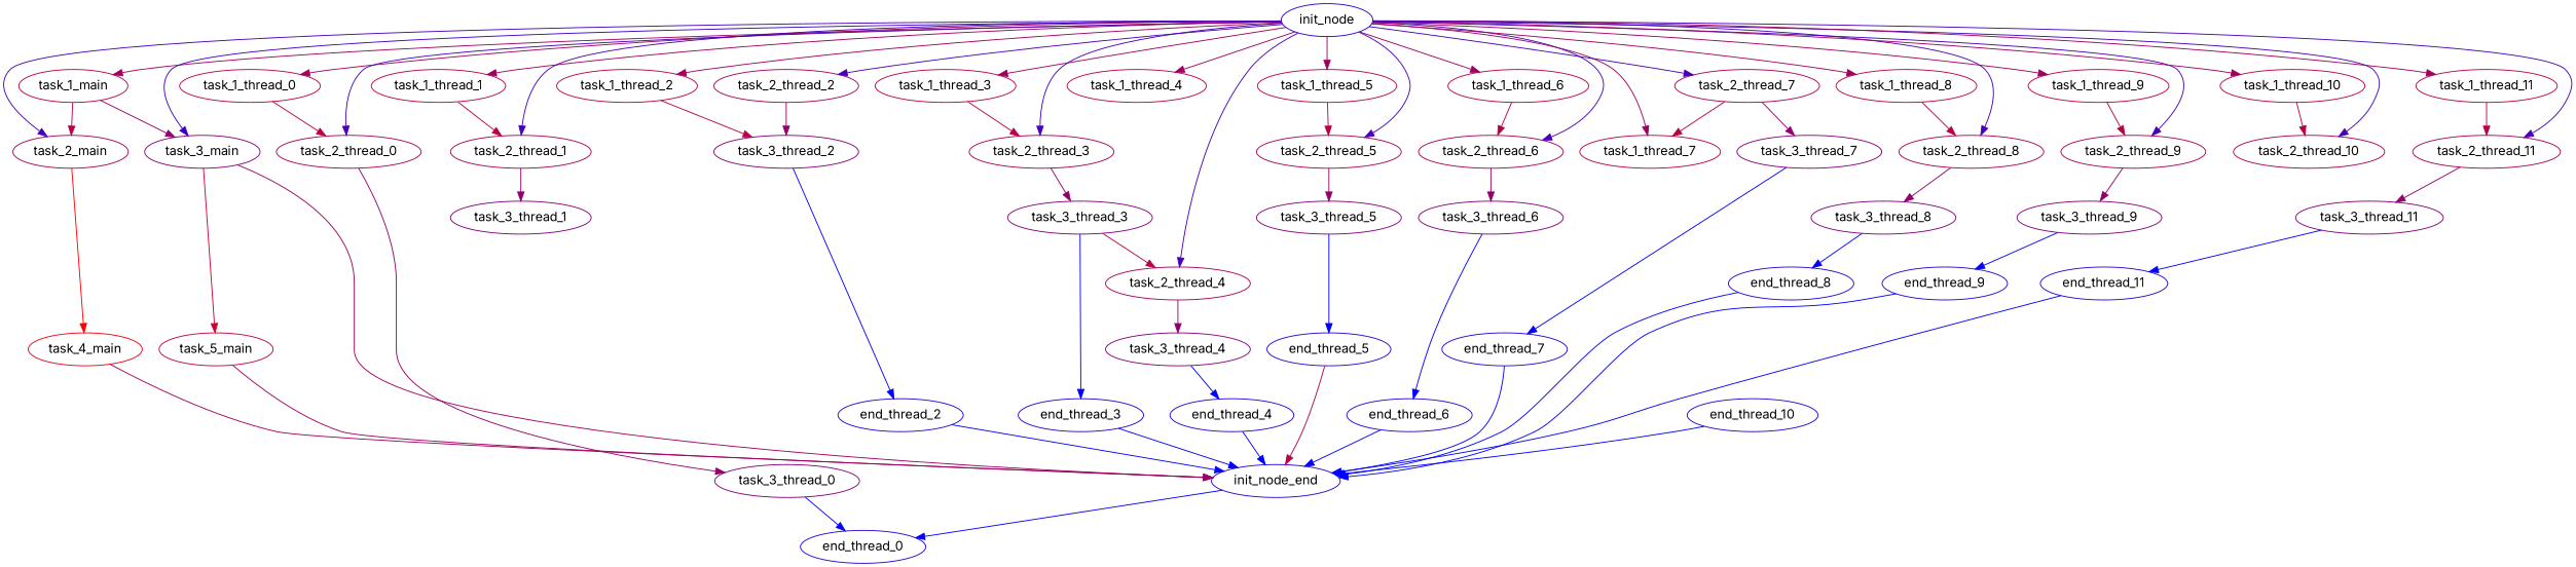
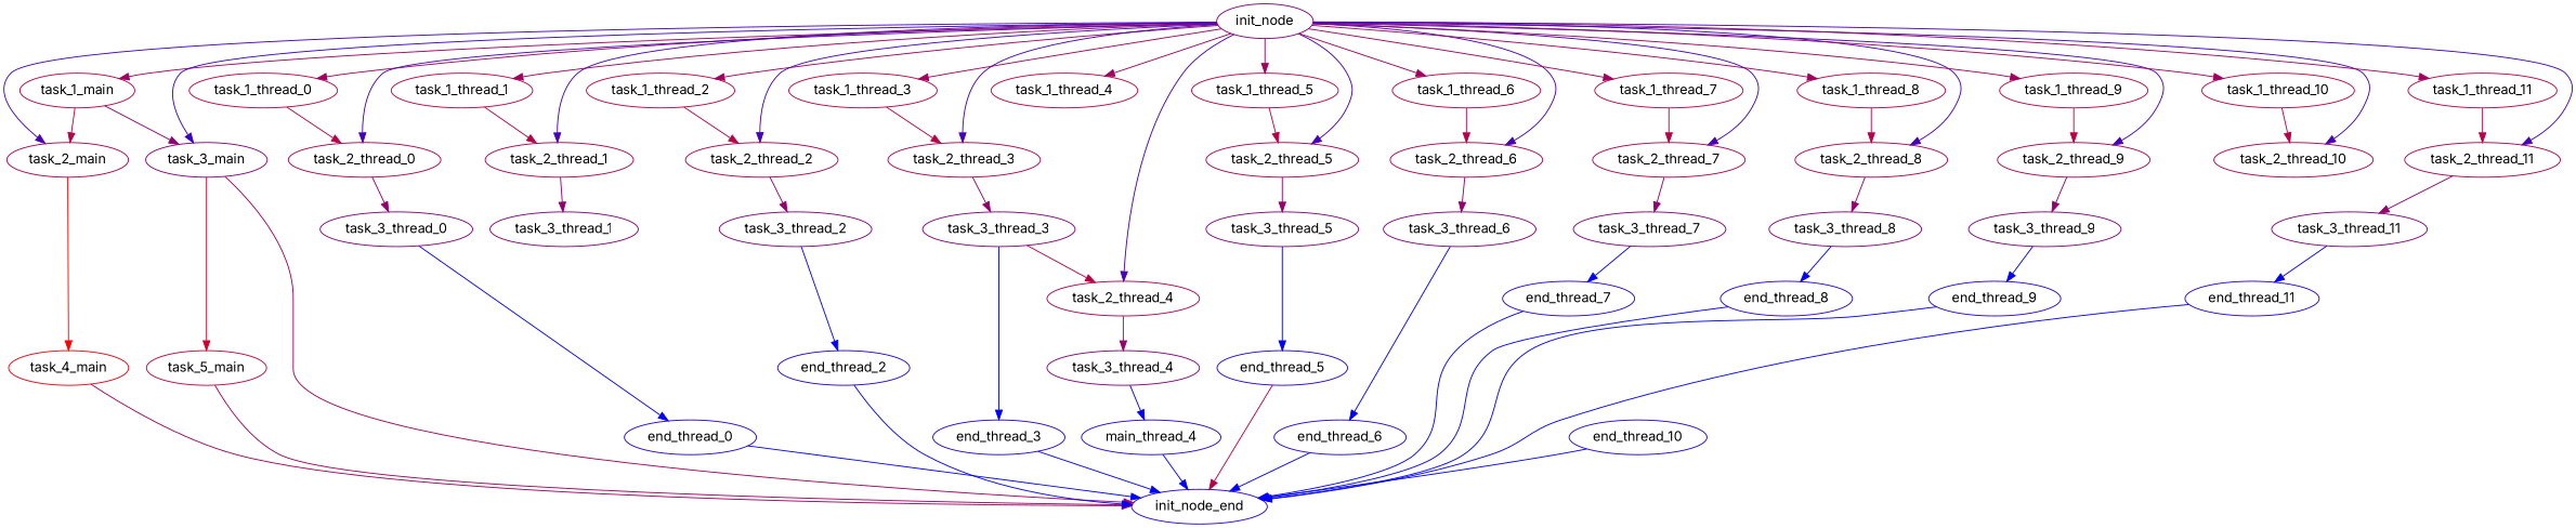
  digraph {
    fontname=Inter
    node [color="#BB0044" fontname=Inter]
    edge [color="#0000FF" fontname=Inter]
    task_1_main
-   init_node [color="#2900D6"]
+   init_node [color="#84007B"]
    task_2_main [color="#A90056"]
    task_3_main [color="#84007B"]
    task_1_thread_0
    task_2_thread_0 [color="#A90056"]
    task_1_thread_1
    task_2_thread_1 [color="#A90056"]
    task_1_thread_2
    task_2_thread_2 [color="#A90056"]
    task_1_thread_3
    task_2_thread_3 [color="#A90056"]
    task_1_thread_4
    task_2_thread_4 [color="#A90056"]
    task_1_thread_5
    task_2_thread_5 [color="#A90056"]
    task_1_thread_6
    task_2_thread_6 [color="#A90056"]
    task_1_thread_7
    task_2_thread_7 [color="#A90056"]
    task_1_thread_8
    task_2_thread_8 [color="#A90056"]
    task_1_thread_9
    task_2_thread_9 [color="#A90056"]
    task_1_thread_10
    task_2_thread_10 [color="#A90056"]
    task_1_thread_11
    task_2_thread_11 [color="#A90056"]
    task_4_main [color="#EF0010"]
    task_5_main [color="#C2003D"]
    init_node_end [color="#2900D6"]
    task_3_thread_0 [color="#84007B"]
    task_3_thread_1 [color="#84007B"]
    task_3_thread_2 [color="#84007B"]
    task_3_thread_3 [color="#84007B"]
    task_3_thread_4 [color="#84007B"]
    task_3_thread_5 [color="#84007B"]
    task_3_thread_6 [color="#84007B"]
    task_3_thread_7 [color="#84007B"]
    task_3_thread_8 [color="#84007B"]
    task_3_thread_9 [color="#84007B"]
    task_3_thread_11 [color="#84007B"]
    end_thread_0 [color="#2900D6"]
    end_thread_2 [color="#2900D6"]
    end_thread_3 [color="#2900D6"]
-   end_thread_4 [color="#2900D6"]
+   end_thread_4 [color="#2900D6" label=main_thread_4]
    end_thread_5 [color="#2900D6"]
    end_thread_6 [color="#2900D6"]
    end_thread_7 [color="#2900D6"]
    end_thread_8 [color="#2900D6"]
    end_thread_9 [color="#2900D6"]
    end_thread_10 [color="#2900D6"]
    end_thread_11 [color="#2900D6"]
    task_1_main -> task_2_main [color="#B80047"]
    task_1_main -> task_3_main [color="#92006D"]
    init_node -> task_1_main [color="#9F0060"]
    init_node -> task_2_main [color="#4600B9"]
    init_node -> task_3_main [color="#3A00C5"]
    init_node -> task_1_thread_0 [color="#9F0060"]
    init_node -> task_2_thread_0 [color="#4600B9"]
    init_node -> task_1_thread_1 [color="#9F0060"]
    init_node -> task_2_thread_1 [color="#4600B9"]
    init_node -> task_1_thread_2 [color="#9F0060"]
    init_node -> task_2_thread_2 [color="#4600B9"]
    init_node -> task_1_thread_3 [color="#9F0060"]
    init_node -> task_2_thread_3 [color="#4600B9"]
    init_node -> task_1_thread_4 [color="#9F0060"]
    init_node -> task_2_thread_4 [color="#4600B9"]
    init_node -> task_1_thread_5 [color="#9F0060"]
    init_node -> task_2_thread_5 [color="#4600B9"]
    init_node -> task_1_thread_6 [color="#9F0060"]
    init_node -> task_2_thread_6 [color="#4600B9"]
    init_node -> task_1_thread_7 [color="#9F0060"]
    init_node -> task_2_thread_7 [color="#4600B9"]
    init_node -> task_1_thread_8 [color="#9F0060"]
    init_node -> task_2_thread_8 [color="#4600B9"]
    init_node -> task_1_thread_9 [color="#9F0060"]
    init_node -> task_2_thread_9 [color="#4600B9"]
    init_node -> task_1_thread_10 [color="#9F0060"]
    init_node -> task_2_thread_10 [color="#4600B9"]
    init_node -> task_1_thread_11 [color="#9F0060"]
    init_node -> task_2_thread_11 [color="#4600B9"]
    task_2_main -> task_4_main [color="#FF0000"]
    task_3_main -> task_5_main [color="#D1002E"]
    task_3_main -> init_node_end [color="#9F0060"]
    task_1_thread_0 -> task_2_thread_0 [color="#B80047"]
    task_2_thread_0 -> task_3_thread_0 [color="#92006D"]
    task_1_thread_1 -> task_2_thread_1 [color="#B80047"]
    task_2_thread_1 -> task_3_thread_1 [color="#92006D"]
-   task_1_thread_2 -> task_3_thread_2 [color="#B80047"]
+   task_1_thread_2 -> task_2_thread_2 [color="#B80047"]
    task_2_thread_2 -> task_3_thread_2 [color="#92006D"]
    task_1_thread_3 -> task_2_thread_3 [color="#B80047"]
    task_2_thread_3 -> task_3_thread_3 [color="#92006D"]
    task_2_thread_4 -> task_3_thread_4 [color="#92006D"]
    task_1_thread_5 -> task_2_thread_5 [color="#B80047"]
    task_2_thread_5 -> task_3_thread_5 [color="#92006D"]
    task_1_thread_6 -> task_2_thread_6 [color="#B80047"]
    task_2_thread_6 -> task_3_thread_6 [color="#92006D"]
-   task_2_thread_7 -> task_1_thread_7 [color="#B80047"]
+   task_1_thread_7 -> task_2_thread_7 [color="#B80047"]
    task_2_thread_7 -> task_3_thread_7 [color="#92006D"]
    task_1_thread_8 -> task_2_thread_8 [color="#B80047"]
    task_2_thread_8 -> task_3_thread_8 [color="#92006D"]
    task_1_thread_9 -> task_2_thread_9 [color="#B80047"]
    task_2_thread_9 -> task_3_thread_9 [color="#92006D"]
    task_1_thread_10 -> task_2_thread_10 [color="#B80047"]
    task_1_thread_11 -> task_2_thread_11 [color="#B80047"]
    task_2_thread_11 -> task_3_thread_11 [color="#92006D"]
    task_4_main -> init_node_end [color="#9E0061"]
    task_5_main -> init_node_end [color="#9D0062"]
    task_3_thread_0 -> end_thread_0
    task_3_thread_2 -> end_thread_2
    task_3_thread_3 -> task_2_thread_4 [color="#B80047"]
    task_3_thread_3 -> end_thread_3
    task_3_thread_4 -> end_thread_4
    task_3_thread_5 -> end_thread_5
    task_3_thread_6 -> end_thread_6
    task_3_thread_7 -> end_thread_7
    task_3_thread_8 -> end_thread_8
    task_3_thread_9 -> end_thread_9
    task_3_thread_11 -> end_thread_11
-   init_node_end -> end_thread_0
+   end_thread_0 -> init_node_end
    end_thread_2 -> init_node_end
    end_thread_3 -> init_node_end
    end_thread_4 -> init_node_end
    end_thread_5 -> init_node_end [color="#B80047"]
    end_thread_6 -> init_node_end
    end_thread_7 -> init_node_end
    end_thread_8 -> init_node_end
    end_thread_9 -> init_node_end
    end_thread_10 -> init_node_end
    end_thread_11 -> init_node_end
  }
